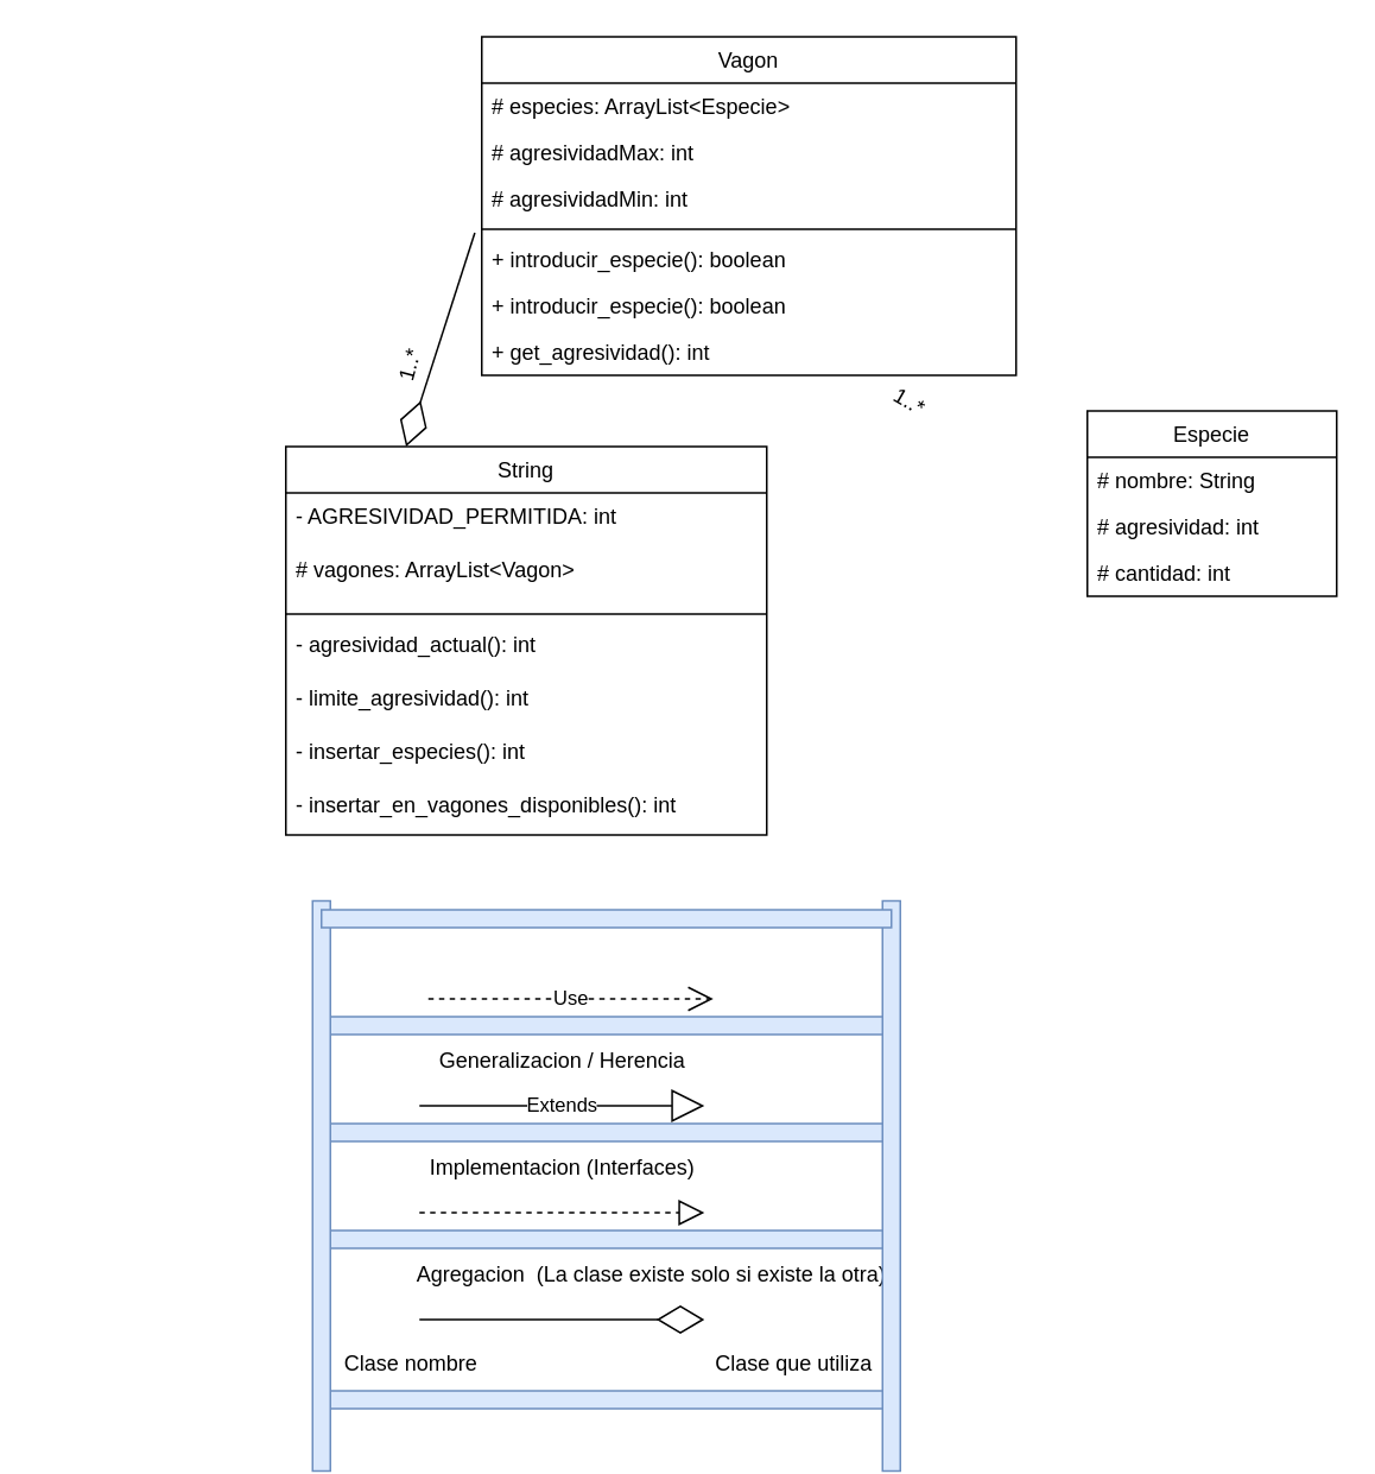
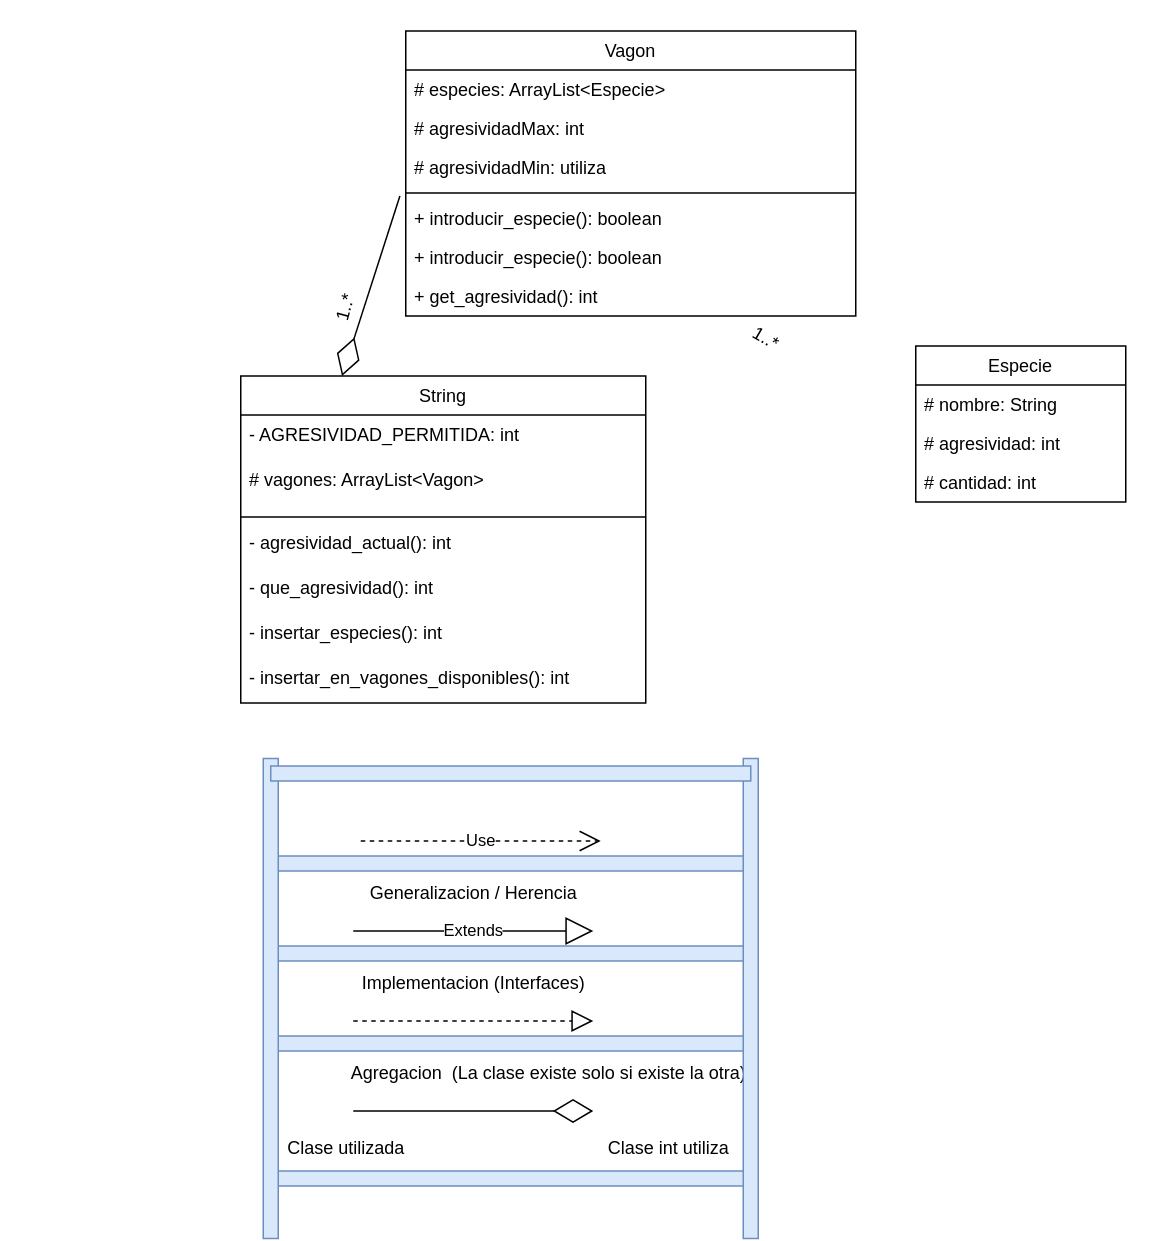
  <mxCell id="0" />
  <mxCell id="1" parent="0" />
  <mxCell id="2" value="Vagon" style="swimlane;fontStyle=0;childLayout=stackLayout;horizontal=1;startSize=26;fillColor=none;horizontalStack=0;resizeParent=1;resizeParentMax=0;resizeLast=0;collapsible=1;marginBottom=0;" parent="1" vertex="1"><mxGeometry x="270" y="20" width="300" height="190" as="geometry" /></mxCell>
  <mxCell id="3" value="# especies: ArrayList&lt;Especie&gt;" style="text;strokeColor=none;fillColor=none;align=left;verticalAlign=top;spacingLeft=4;spacingRight=4;overflow=hidden;rotatable=0;points=[[0,0.5],[1,0.5]];portConstraint=eastwest;" parent="2" vertex="1"><mxGeometry y="26" width="300" height="26" as="geometry" /></mxCell>
  <mxCell id="4" value="# agresividadMax: int" style="text;strokeColor=none;fillColor=none;align=left;verticalAlign=top;spacingLeft=4;spacingRight=4;overflow=hidden;rotatable=0;points=[[0,0.5],[1,0.5]];portConstraint=eastwest;" parent="2" vertex="1"><mxGeometry y="52" width="300" height="26" as="geometry" /></mxCell>
- <mxCell id="5" value="# agresividadMin: int" style="text;strokeColor=none;fillColor=none;align=left;verticalAlign=top;spacingLeft=4;spacingRight=4;overflow=hidden;rotatable=0;points=[[0,0.5],[1,0.5]];portConstraint=eastwest;" parent="2" vertex="1"><mxGeometry y="78" width="300" height="26" as="geometry" /></mxCell>
+ <mxCell id="5" value="# agresividadMin: utiliza" style="text;strokeColor=none;fillColor=none;align=left;verticalAlign=top;spacingLeft=4;spacingRight=4;overflow=hidden;rotatable=0;points=[[0,0.5],[1,0.5]];portConstraint=eastwest;" parent="2" vertex="1"><mxGeometry y="78" width="300" height="26" as="geometry" /></mxCell>
  <mxCell id="6" value="" style="line;strokeWidth=1;fillColor=none;align=left;verticalAlign=middle;spacingTop=-1;spacingLeft=3;spacingRight=3;rotatable=0;labelPosition=right;points=[];portConstraint=eastwest;strokeColor=inherit;" parent="2" vertex="1"><mxGeometry y="104" width="300" height="8" as="geometry" /></mxCell>
  <mxCell id="7" value="+ introducir_especie(): boolean" style="text;strokeColor=none;fillColor=none;align=left;verticalAlign=top;spacingLeft=4;spacingRight=4;overflow=hidden;rotatable=0;points=[[0,0.5],[1,0.5]];portConstraint=eastwest;" parent="2" vertex="1"><mxGeometry y="112" width="300" height="26" as="geometry" /></mxCell>
  <mxCell id="8" value="+ introducir_especie(): boolean" style="text;strokeColor=none;fillColor=none;align=left;verticalAlign=top;spacingLeft=4;spacingRight=4;overflow=hidden;rotatable=0;points=[[0,0.5],[1,0.5]];portConstraint=eastwest;" parent="2" vertex="1"><mxGeometry y="138" width="300" height="26" as="geometry" /></mxCell>
  <mxCell id="9" value="+ get_agresividad(): int" style="text;strokeColor=none;fillColor=none;align=left;verticalAlign=top;spacingLeft=4;spacingRight=4;overflow=hidden;rotatable=0;points=[[0,0.5],[1,0.5]];portConstraint=eastwest;" parent="2" vertex="1"><mxGeometry y="164" width="300" height="26" as="geometry" /></mxCell>
  <mxCell id="10" value="Especie" style="swimlane;fontStyle=0;childLayout=stackLayout;horizontal=1;startSize=26;fillColor=none;horizontalStack=0;resizeParent=1;resizeParentMax=0;resizeLast=0;collapsible=1;marginBottom=0;" parent="1" vertex="1"><mxGeometry x="610" y="230" width="140" height="104" as="geometry" /></mxCell>
  <mxCell id="11" value="# nombre: String" style="text;strokeColor=none;fillColor=none;align=left;verticalAlign=top;spacingLeft=4;spacingRight=4;overflow=hidden;rotatable=0;points=[[0,0.5],[1,0.5]];portConstraint=eastwest;" parent="10" vertex="1"><mxGeometry y="26" width="140" height="26" as="geometry" /></mxCell>
  <mxCell id="12" value="# agresividad: int" style="text;strokeColor=none;fillColor=none;align=left;verticalAlign=top;spacingLeft=4;spacingRight=4;overflow=hidden;rotatable=0;points=[[0,0.5],[1,0.5]];portConstraint=eastwest;" parent="10" vertex="1"><mxGeometry y="52" width="140" height="26" as="geometry" /></mxCell>
  <mxCell id="13" value="# cantidad: int" style="text;strokeColor=none;fillColor=none;align=left;verticalAlign=top;spacingLeft=4;spacingRight=4;overflow=hidden;rotatable=0;points=[[0,0.5],[1,0.5]];portConstraint=eastwest;" parent="10" vertex="1"><mxGeometry y="78" width="140" height="26" as="geometry" /></mxCell>
  <mxCell id="14" value="String" style="swimlane;fontStyle=0;childLayout=stackLayout;horizontal=1;startSize=26;fillColor=none;horizontalStack=0;resizeParent=1;resizeParentMax=0;resizeLast=0;collapsible=1;marginBottom=0;" parent="1" vertex="1"><mxGeometry x="160" y="250" width="270" height="218" as="geometry" /></mxCell>
  <mxCell id="15" value="- AGRESIVIDAD_PERMITIDA: int" style="text;strokeColor=none;fillColor=none;align=left;verticalAlign=top;spacingLeft=4;spacingRight=4;overflow=hidden;rotatable=0;points=[[0,0.5],[1,0.5]];portConstraint=eastwest;" parent="14" vertex="1"><mxGeometry y="26" width="270" height="30" as="geometry" /></mxCell>
  <mxCell id="16" value="# vagones: ArrayList&lt;Vagon&gt;" style="text;strokeColor=none;fillColor=none;align=left;verticalAlign=top;spacingLeft=4;spacingRight=4;overflow=hidden;rotatable=0;points=[[0,0.5],[1,0.5]];portConstraint=eastwest;" parent="14" vertex="1"><mxGeometry y="56" width="270" height="34" as="geometry" /></mxCell>
  <mxCell id="17" value="" style="line;strokeWidth=1;fillColor=none;align=left;verticalAlign=middle;spacingTop=-1;spacingLeft=3;spacingRight=3;rotatable=0;labelPosition=right;points=[];portConstraint=eastwest;strokeColor=inherit;" parent="14" vertex="1"><mxGeometry y="90" width="270" height="8" as="geometry" /></mxCell>
  <mxCell id="18" value="- agresividad_actual(): int" style="text;strokeColor=none;fillColor=none;align=left;verticalAlign=top;spacingLeft=4;spacingRight=4;overflow=hidden;rotatable=0;points=[[0,0.5],[1,0.5]];portConstraint=eastwest;" parent="14" vertex="1"><mxGeometry y="98" width="270" height="30" as="geometry" /></mxCell>
- <mxCell id="19" value="- limite_agresividad(): int" style="text;strokeColor=none;fillColor=none;align=left;verticalAlign=top;spacingLeft=4;spacingRight=4;overflow=hidden;rotatable=0;points=[[0,0.5],[1,0.5]];portConstraint=eastwest;" parent="14" vertex="1"><mxGeometry y="128" width="270" height="30" as="geometry" /></mxCell>
+ <mxCell id="19" value="- que_agresividad(): int" style="text;strokeColor=none;fillColor=none;align=left;verticalAlign=top;spacingLeft=4;spacingRight=4;overflow=hidden;rotatable=0;points=[[0,0.5],[1,0.5]];portConstraint=eastwest;" parent="14" vertex="1"><mxGeometry y="128" width="270" height="30" as="geometry" /></mxCell>
  <mxCell id="20" value="- insertar_especies(): int" style="text;strokeColor=none;fillColor=none;align=left;verticalAlign=top;spacingLeft=4;spacingRight=4;overflow=hidden;rotatable=0;points=[[0,0.5],[1,0.5]];portConstraint=eastwest;" parent="14" vertex="1"><mxGeometry y="158" width="270" height="30" as="geometry" /></mxCell>
  <mxCell id="21" value="- insertar_en_vagones_disponibles(): int" style="text;strokeColor=none;fillColor=none;align=left;verticalAlign=top;spacingLeft=4;spacingRight=4;overflow=hidden;rotatable=0;points=[[0,0.5],[1,0.5]];portConstraint=eastwest;" parent="14" vertex="1"><mxGeometry y="188" width="270" height="30" as="geometry" /></mxCell>
  <mxCell id="22" value="Use" style="endArrow=open;endSize=12;dashed=1;html=1;rounded=0;" parent="1" edge="1"><mxGeometry width="160" relative="1" as="geometry"><mxPoint x="240" y="560" as="sourcePoint" /><mxPoint x="400" y="560" as="targetPoint" /></mxGeometry></mxCell>
  <mxCell id="23" value="Extends" style="endArrow=block;endSize=16;endFill=0;html=1;rounded=0;" parent="1" edge="1"><mxGeometry width="160" relative="1" as="geometry"><mxPoint x="235" y="620" as="sourcePoint" /><mxPoint x="395" y="620" as="targetPoint" /><Array as="points"><mxPoint x="315" y="620" /></Array><mxPoint as="offset" /></mxGeometry></mxCell>
  <mxCell id="24" value="Generalizacion / Herencia" style="text;html=1;resizable=0;autosize=1;align=center;verticalAlign=middle;points=[];fillColor=none;strokeColor=none;rounded=0;" parent="1" vertex="1"><mxGeometry x="235" y="580" width="160" height="30" as="geometry" /></mxCell>
  <mxCell id="25" value="" style="endArrow=block;dashed=1;endFill=0;endSize=12;html=1;rounded=0;" parent="1" edge="1"><mxGeometry width="160" relative="1" as="geometry"><mxPoint x="235" y="680" as="sourcePoint" /><mxPoint x="395" y="680" as="targetPoint" /></mxGeometry></mxCell>
  <mxCell id="26" value="Implementacion (Interfaces)" style="text;html=1;resizable=0;autosize=1;align=center;verticalAlign=middle;points=[];fillColor=none;strokeColor=none;rounded=0;" parent="1" vertex="1"><mxGeometry x="230" y="640" width="170" height="30" as="geometry" /></mxCell>
  <mxCell id="27" value="" style="endArrow=diamondThin;endFill=0;endSize=24;html=1;rounded=0;startArrow=none;" parent="1" source="28" edge="1"><mxGeometry width="160" relative="1" as="geometry"><mxPoint x="235" y="730" as="sourcePoint" /><mxPoint x="395" y="730" as="targetPoint" /></mxGeometry></mxCell>
  <mxCell id="28" value="Agregacion&amp;nbsp; (La clase existe solo si existe la otra)" style="text;html=1;resizable=0;autosize=1;align=center;verticalAlign=middle;points=[];fillColor=none;strokeColor=none;rounded=0;" parent="1" vertex="1"><mxGeometry x="220" y="700" width="290" height="30" as="geometry" /></mxCell>
  <mxCell id="29" value="" style="endArrow=none;endFill=0;endSize=24;html=1;rounded=0;" parent="1" target="28" edge="1"><mxGeometry width="160" relative="1" as="geometry"><mxPoint x="235" y="730" as="sourcePoint" /><mxPoint x="395" y="730" as="targetPoint" /></mxGeometry></mxCell>
  <mxCell id="30" value="" style="endArrow=diamondThin;endFill=0;endSize=24;html=1;rounded=0;" parent="1" edge="1"><mxGeometry width="160" relative="1" as="geometry"><mxPoint x="235" y="740" as="sourcePoint" /><mxPoint x="395" y="740" as="targetPoint" /></mxGeometry></mxCell>
  <mxCell id="31" value="" style="endArrow=diamondThin;endFill=0;endSize=24;html=1;rounded=0;exitX=-0.013;exitY=-0.077;exitDx=0;exitDy=0;exitPerimeter=0;entryX=0.25;entryY=0;entryDx=0;entryDy=0;" parent="1" source="7" target="14" edge="1"><mxGeometry width="160" relative="1" as="geometry"><mxPoint x="160" y="240" as="sourcePoint" /><mxPoint x="190" y="240" as="targetPoint" /></mxGeometry></mxCell>
  <mxCell id="32" value="1..*" style="text;html=1;resizable=0;autosize=1;align=center;verticalAlign=middle;points=[];fillColor=none;strokeColor=none;rounded=0;rotation=30;" parent="1" vertex="1"><mxGeometry x="490" y="210" width="40" height="30" as="geometry" /></mxCell>
  <mxCell id="33" value="1..*" style="text;html=1;resizable=0;autosize=1;align=center;verticalAlign=middle;points=[];fillColor=none;strokeColor=none;rounded=0;rotation=-75;" parent="1" vertex="1"><mxGeometry x="210" y="190" width="40" height="30" as="geometry" /></mxCell>
- <mxCell id="34" value="Clase nombre" style="text;html=1;resizable=0;autosize=1;align=center;verticalAlign=middle;points=[];fillColor=none;strokeColor=none;rounded=0;" vertex="1" parent="1"><mxGeometry x="180" y="750" width="100" height="30" as="geometry" /></mxCell>
- <mxCell id="35" value="Clase que utiliza" style="text;html=1;resizable=0;autosize=1;align=center;verticalAlign=middle;points=[];fillColor=none;strokeColor=none;rounded=0;" vertex="1" parent="1"><mxGeometry x="390" y="750" width="110" height="30" as="geometry" /></mxCell>
+ <mxCell id="34" value="Clase utilizada" style="text;html=1;resizable=0;autosize=1;align=center;verticalAlign=middle;points=[];fillColor=none;strokeColor=none;rounded=0;" vertex="1" parent="1"><mxGeometry x="180" y="750" width="100" height="30" as="geometry" /></mxCell>
+ <mxCell id="35" value="Clase int utiliza" style="text;html=1;resizable=0;autosize=1;align=center;verticalAlign=middle;points=[];fillColor=none;strokeColor=none;rounded=0;" vertex="1" parent="1"><mxGeometry x="390" y="750" width="110" height="30" as="geometry" /></mxCell>
  <mxCell id="36" value="" style="rounded=0;whiteSpace=wrap;html=1;fillColor=#dae8fc;strokeColor=#6c8ebf;" vertex="1" parent="1"><mxGeometry x="180" y="570" width="320" height="10" as="geometry" /></mxCell>
  <mxCell id="37" value="" style="rounded=0;whiteSpace=wrap;html=1;fillColor=#dae8fc;strokeColor=#6c8ebf;" vertex="1" parent="1"><mxGeometry x="180" y="630" width="320" height="10" as="geometry" /></mxCell>
  <mxCell id="38" value="" style="rounded=0;whiteSpace=wrap;html=1;fillColor=#dae8fc;strokeColor=#6c8ebf;" vertex="1" parent="1"><mxGeometry x="180" y="690" width="320" height="10" as="geometry" /></mxCell>
  <mxCell id="39" value="" style="rounded=0;whiteSpace=wrap;html=1;fillColor=#dae8fc;strokeColor=#6c8ebf;" vertex="1" parent="1"><mxGeometry x="180" y="780" width="320" height="10" as="geometry" /></mxCell>
  <mxCell id="40" value="" style="rounded=0;whiteSpace=wrap;html=1;fillColor=#dae8fc;strokeColor=#6c8ebf;rotation=-90;" vertex="1" parent="1"><mxGeometry x="20" y="660" width="320" height="10" as="geometry" /></mxCell>
  <mxCell id="41" value="" style="rounded=0;whiteSpace=wrap;html=1;fillColor=#dae8fc;strokeColor=#6c8ebf;rotation=-90;" vertex="1" parent="1"><mxGeometry x="340" y="660" width="320" height="10" as="geometry" /></mxCell>
  <mxCell id="42" value="" style="rounded=0;whiteSpace=wrap;html=1;fillColor=#dae8fc;strokeColor=#6c8ebf;" vertex="1" parent="1"><mxGeometry x="180" y="510" width="320" height="10" as="geometry" /></mxCell>
